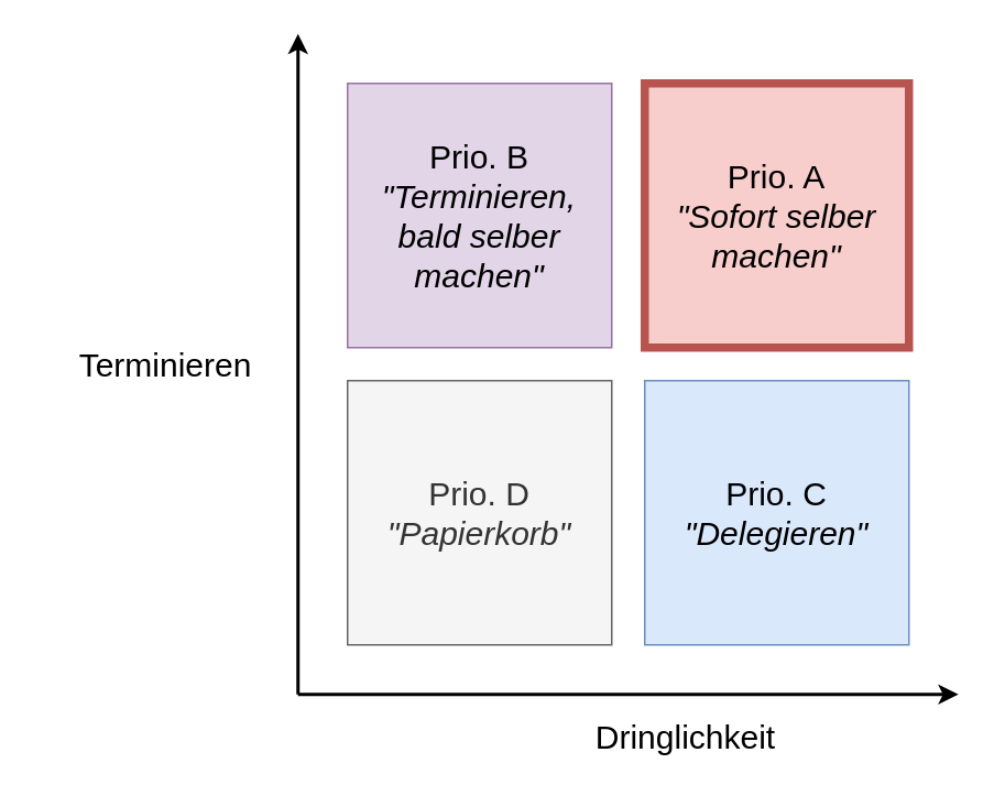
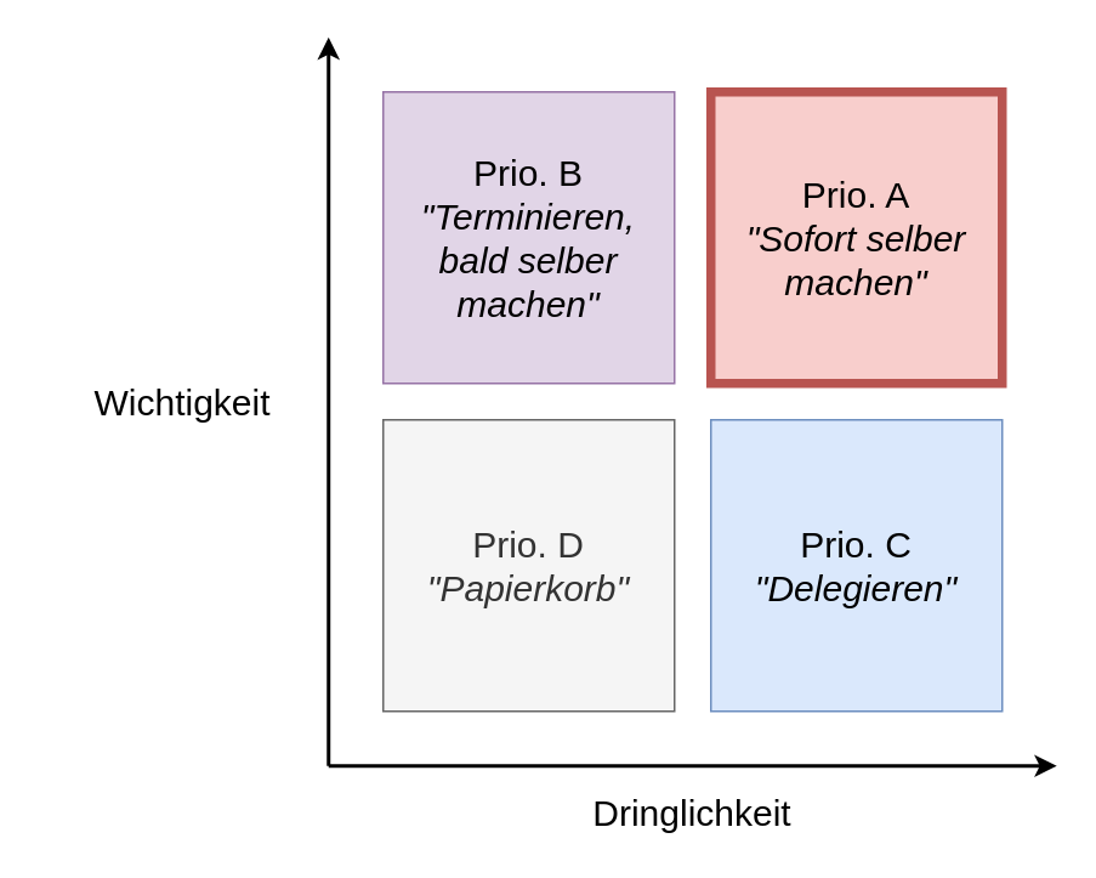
  <mxCell id="0" />
  <mxCell id="1" parent="0" />
  <mxCell id="2" value="Prio. B&lt;div&gt;&lt;i&gt;&quot;Terminieren, bald selber machen&quot;&lt;/i&gt;&lt;/div&gt;" style="whiteSpace=wrap;html=1;aspect=fixed;fontSize=20;fillColor=#e1d5e7;strokeColor=#9673a6;" parent="1" vertex="1"><mxGeometry x="210" y="50" width="160" height="160" as="geometry" /></mxCell>
  <mxCell id="3" value="Prio. D&lt;br&gt;&lt;i&gt;&quot;Papierkorb&quot;&lt;/i&gt;" style="whiteSpace=wrap;html=1;aspect=fixed;fontSize=20;fillColor=#f5f5f5;strokeColor=#666666;fontColor=#333333;" parent="1" vertex="1"><mxGeometry x="210" y="230" width="160" height="160" as="geometry" /></mxCell>
  <mxCell id="4" value="Prio. A&lt;br&gt;&lt;i&gt;&quot;Sofort selber machen&quot;&lt;/i&gt;" style="whiteSpace=wrap;html=1;aspect=fixed;fontSize=20;fillColor=#f8cecc;strokeColor=#b85450;strokeWidth=5;" parent="1" vertex="1"><mxGeometry x="390" y="50" width="160" height="160" as="geometry" /></mxCell>
  <mxCell id="5" value="Prio. C&lt;br&gt;&lt;i&gt;&quot;Delegieren&quot;&lt;/i&gt;" style="whiteSpace=wrap;html=1;aspect=fixed;fontSize=20;fillColor=#dae8fc;strokeColor=#6c8ebf;" parent="1" vertex="1"><mxGeometry x="390" y="230" width="160" height="160" as="geometry" /></mxCell>
- <mxCell id="6" value="Dringlichkeit" style="text;html=1;align=center;verticalAlign=middle;whiteSpace=wrap;rounded=0;fontSize=20;fontStyle=0" parent="1" vertex="1"><mxGeometry x="335" y="430" width="160" height="30" as="geometry" /></mxCell>
- <mxCell id="7" value="Terminieren" style="text;html=1;align=center;verticalAlign=middle;whiteSpace=wrap;rounded=0;fontSize=20;" parent="1" vertex="1"><mxGeometry x="20" y="205" width="160" height="30" as="geometry" /></mxCell>
+ <mxCell id="6" value="Dringlichkeit" style="text;html=1;align=center;verticalAlign=middle;whiteSpace=wrap;rounded=0;fontSize=20;fontStyle=0" parent="1" vertex="1"><mxGeometry x="300" y="430" width="160" height="30" as="geometry" /></mxCell>
+ <mxCell id="7" value="Wichtigkeit" style="text;html=1;align=center;verticalAlign=middle;whiteSpace=wrap;rounded=0;fontSize=20;" parent="1" vertex="1"><mxGeometry x="20" y="205" width="160" height="30" as="geometry" /></mxCell>
  <mxCell id="8" value="" style="endArrow=classic;html=1;rounded=0;strokeWidth=2;" edge="1" parent="1"><mxGeometry width="50" height="50" relative="1" as="geometry"><mxPoint x="180" y="420" as="sourcePoint" /><mxPoint x="580" y="420" as="targetPoint" /></mxGeometry></mxCell>
  <mxCell id="9" value="" style="endArrow=classic;html=1;rounded=0;strokeWidth=2;" edge="1" parent="1"><mxGeometry width="50" height="50" relative="1" as="geometry"><mxPoint x="180" y="420" as="sourcePoint" /><mxPoint x="180" y="20" as="targetPoint" /></mxGeometry></mxCell>
